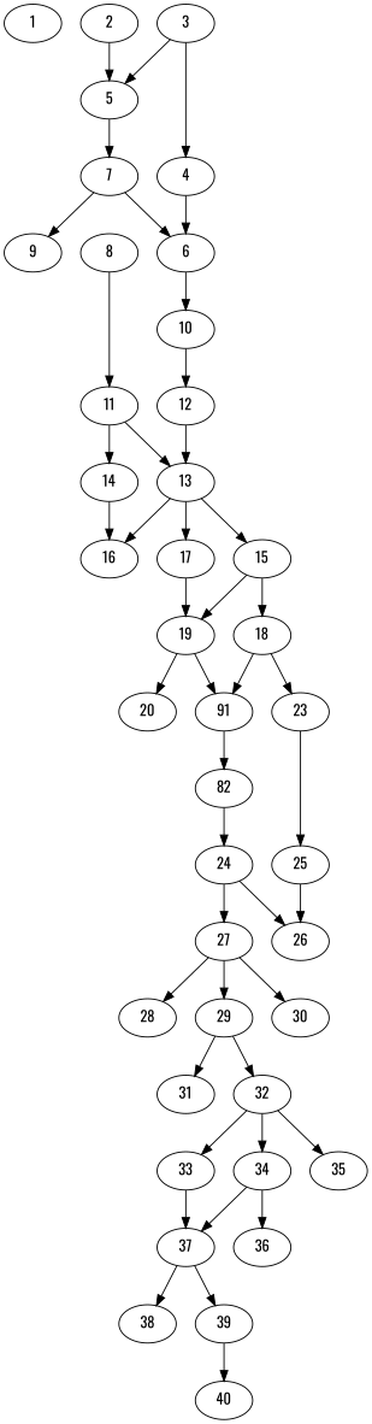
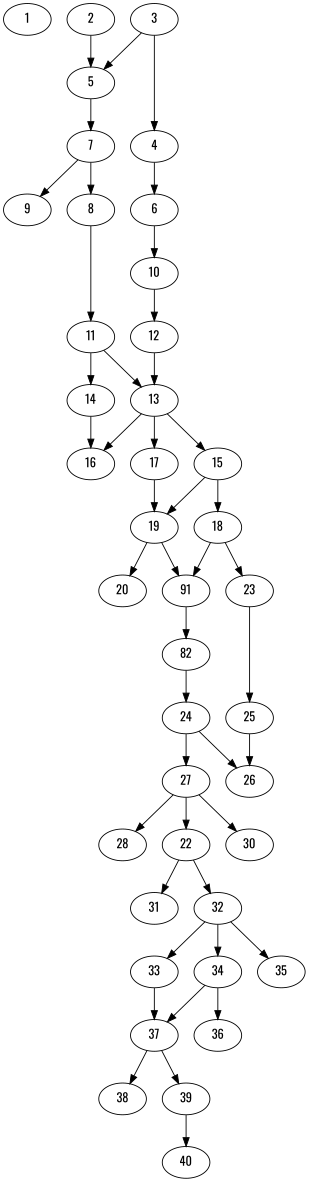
  digraph {
    fontname=Oswald
    node [alpha=0.01 fontname=Oswald]
    edge [fontname=Oswald]
    1 [alpha=0.05 expect_size=34016256]
    2 [alpha=0.05 expect_size=9862144]
    5 [alpha=0.02 expect_size=6476800]
    7 [alpha=0.16 expect_size=20384768]
    8 [expect_size=41713664]
    9 [alpha=0.05 expect_size=46900224]
    3 [alpha=0.12 expect_size=43627520]
    4 [alpha=0.17 expect_size=34455552]
    6 [alpha=0.12 expect_size=8028160]
    10 [alpha=0.13 expect_size=30373888]
    12 [alpha=0.06 expect_size=27319296]
    11 [alpha=0.16 expect_size=15891456]
    13 [alpha=0.14 expect_size=38943744]
    14 [alpha=0.15 expect_size=19464192]
    15 [alpha=0.15 expect_size=11308032]
    16 [alpha=0.11 expect_size=15502336]
    17 [alpha=0.02 expect_size=43035648]
    18 [alpha=0.17 expect_size=32574464]
    19 [alpha=0.03 expect_size=35537920]
    n20 [alpha=0.07 expect_size=30811136 label=91]
    23 [alpha=0.03 expect_size=36255744]
    20 [alpha=0.19 expect_size=46350336]
    n23 [alpha=0.17 expect_size=22237184 label=82]
    24 [expect_size=21170176]
    25 [alpha=0.00 expect_size=8301568]
    26 [expect_size=43974656]
    27 [alpha=0.07 expect_size=23775232]
    28 [alpha=0.10 expect_size=27841536]
-   29 [alpha=0.09 expect_size=19984384]
+   29 [alpha=0.09 expect_size=19984384 label=22]
    30 [alpha=0.20 expect_size=27201536]
    31 [alpha=0.15 expect_size=24397824]
    32 [alpha=0.19 expect_size=40350720]
    33 [alpha=0.18 expect_size=32491520]
    34 [alpha=0.02 expect_size=39205888]
    35 [alpha=0.10 expect_size=42520576]
    37 [alpha=0.09 expect_size=45445120]
    36 [expect_size=43672576]
    38 [alpha=0.08 expect_size=15797248]
    39 [alpha=0.20 expect_size=38384640]
    40 [alpha=0.09 expect_size=13307904]
    2 -> 5
    5 -> 7
-   7 -> 6
+   7 -> 8
    7 -> 9
    8 -> 11
    3 -> 5
    3 -> 4
    4 -> 6
    6 -> 10
    10 -> 12
    12 -> 13
    11 -> 13
    11 -> 14
    13 -> 15
    13 -> 16
    13 -> 17
    14 -> 16
    15 -> 18
    15 -> 19
    17 -> 19
    18 -> n20
    18 -> 23
    19 -> n20
    19 -> 20
    n20 -> n23
    23 -> 25
    n23 -> 24
    24 -> 26
    24 -> 27
    25 -> 26
    27 -> 28
    27 -> 29
    27 -> 30
    29 -> 31
    29 -> 32
    32 -> 33
    32 -> 34
    32 -> 35
    33 -> 37
    34 -> 37
    34 -> 36
    37 -> 38
    37 -> 39
    39 -> 40
  }
